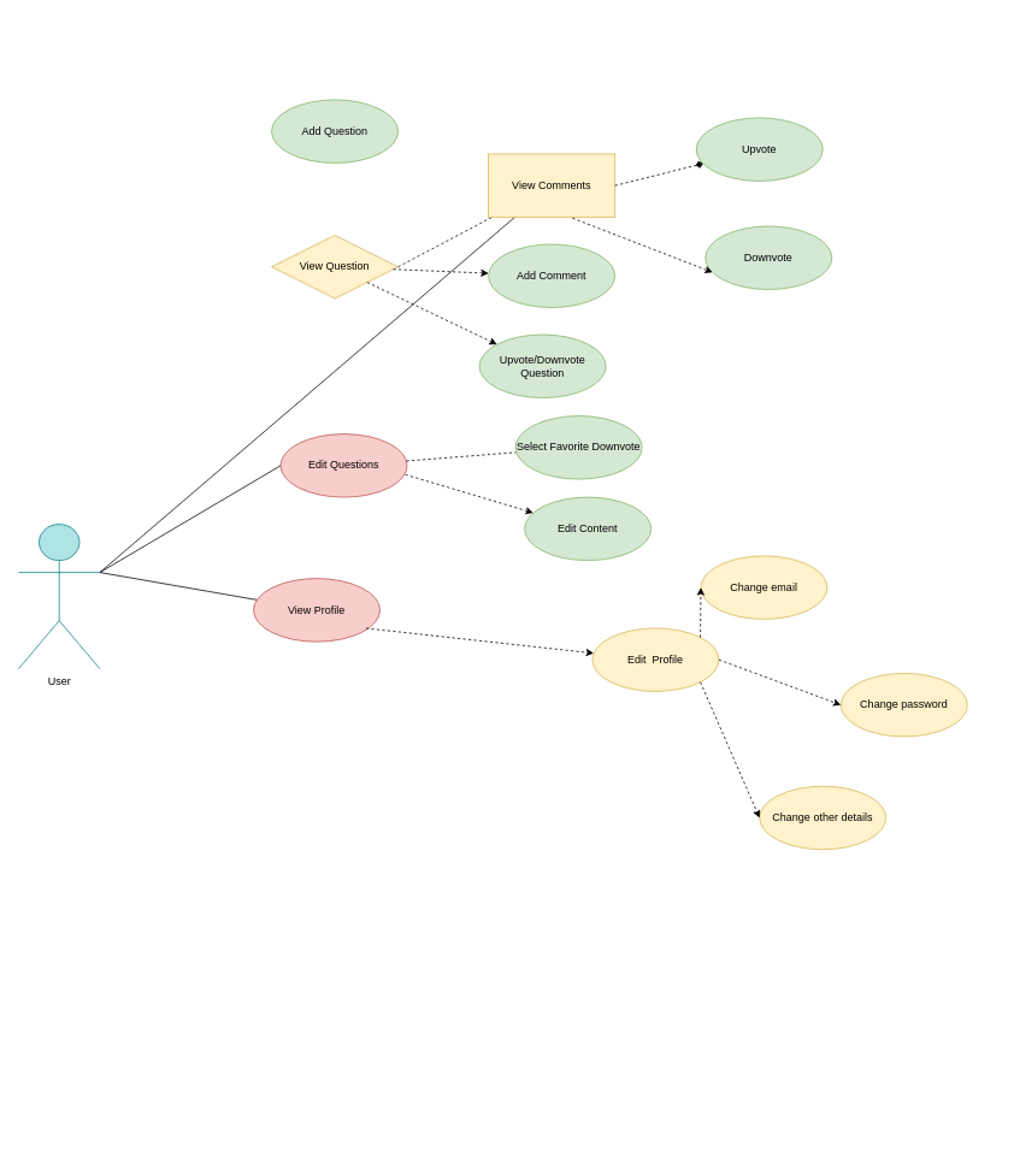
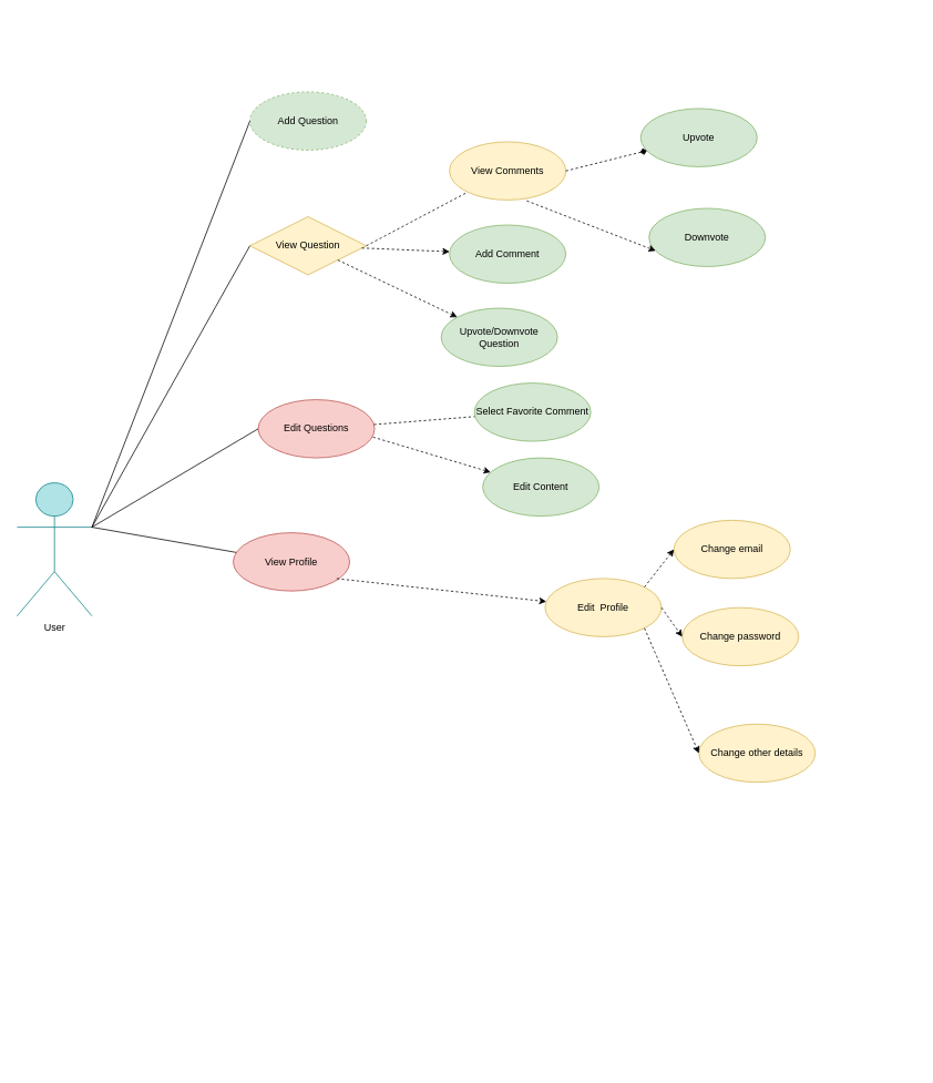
  <mxCell id="0" />
  <mxCell id="1" parent="0" />
  <mxCell id="2" value="User" style="shape=umlActor;verticalLabelPosition=bottom;verticalAlign=top;html=1;fillColor=#b0e3e6;strokeColor=#0e8088;" parent="1" vertex="1"><mxGeometry x="20" y="580" width="90" height="160" as="geometry" /></mxCell>
  <mxCell id="3" value="" style="rounded=0;whiteSpace=wrap;html=1;strokeColor=none;" parent="1" vertex="1"><mxGeometry x="180" y="20" width="920" height="1260" as="geometry" /></mxCell>
- <mxCell id="4" value="Add Question" style="ellipse;whiteSpace=wrap;html=1;fillColor=#d5e8d4;strokeColor=#82b366;" parent="1" vertex="1"><mxGeometry x="300" y="110" width="140" height="70" as="geometry" /></mxCell>
+ <mxCell id="4" value="Add Question" style="ellipse;whiteSpace=wrap;html=1;fillColor=#d5e8d4;strokeColor=#82b366;dashed=1;" parent="1" vertex="1"><mxGeometry x="300" y="110" width="140" height="70" as="geometry" /></mxCell>
  <mxCell id="5" value="View Question" style="rhombus;whiteSpace=wrap;html=1;fillColor=#fff2cc;strokeColor=#d6b656;" parent="1" vertex="1"><mxGeometry x="300" y="260" width="140" height="70" as="geometry" /></mxCell>
  <mxCell id="6" value="" style="endArrow=none;html=1;rounded=0;exitX=1;exitY=0.5;exitDx=0;exitDy=0;dashed=1;" parent="1" source="5" edge="1" target="19"><mxGeometry width="50" height="50" relative="1" as="geometry"><mxPoint x="409.497" y="320.251" as="sourcePoint" /><mxPoint x="510" y="335" as="targetPoint" /></mxGeometry></mxCell>
  <mxCell id="7" value="Edit Questions" style="ellipse;whiteSpace=wrap;html=1;fillColor=#f8cecc;strokeColor=#b85450;" parent="1" vertex="1"><mxGeometry x="310" y="480" width="140" height="70" as="geometry" /></mxCell>
  <mxCell id="8" value="Edit&amp;nbsp; Profile" style="ellipse;whiteSpace=wrap;html=1;fillColor=#fff2cc;strokeColor=#d6b656;" parent="1" vertex="1"><mxGeometry x="655" y="695" width="140" height="70" as="geometry" /></mxCell>
- <mxCell id="9" value="Change email" style="ellipse;whiteSpace=wrap;html=1;fillColor=#fff2cc;strokeColor=#d6b656;" parent="1" vertex="1"><mxGeometry x="775" y="615" width="140" height="70" as="geometry" /></mxCell>
- <mxCell id="10" value="Change password" style="ellipse;whiteSpace=wrap;html=1;fillColor=#fff2cc;strokeColor=#d6b656;" parent="1" vertex="1"><mxGeometry x="930" y="745" width="140" height="70" as="geometry" /></mxCell>
+ <mxCell id="9" value="Change email" style="ellipse;whiteSpace=wrap;html=1;fillColor=#fff2cc;strokeColor=#d6b656;" parent="1" vertex="1"><mxGeometry x="810" y="625" width="140" height="70" as="geometry" /></mxCell>
+ <mxCell id="10" value="Change password" style="ellipse;whiteSpace=wrap;html=1;fillColor=#fff2cc;strokeColor=#d6b656;" parent="1" vertex="1"><mxGeometry x="820" y="730" width="140" height="70" as="geometry" /></mxCell>
  <mxCell id="11" value="Change other details" style="ellipse;whiteSpace=wrap;html=1;fillColor=#fff2cc;strokeColor=#d6b656;" parent="1" vertex="1"><mxGeometry x="840" y="870" width="140" height="70" as="geometry" /></mxCell>
  <mxCell id="12" value="" style="endArrow=classic;html=1;rounded=0;exitX=1;exitY=0;exitDx=0;exitDy=0;dashed=1;entryX=0;entryY=0.5;entryDx=0;entryDy=0;" parent="1" source="8" target="9" edge="1"><mxGeometry width="50" height="50" relative="1" as="geometry"><mxPoint x="399.497" y="875.251" as="sourcePoint" /><mxPoint x="510" y="810" as="targetPoint" /></mxGeometry></mxCell>
  <mxCell id="13" value="" style="endArrow=classic;html=1;rounded=0;dashed=1;exitX=1;exitY=0.5;exitDx=0;exitDy=0;entryX=0;entryY=0.5;entryDx=0;entryDy=0;" parent="1" source="8" target="10" edge="1"><mxGeometry width="50" height="50" relative="1" as="geometry"><mxPoint x="420" y="925" as="sourcePoint" /><mxPoint x="480" y="925" as="targetPoint" /></mxGeometry></mxCell>
  <mxCell id="14" value="" style="endArrow=classic;html=1;rounded=0;exitX=1;exitY=1;exitDx=0;exitDy=0;entryX=0;entryY=0.5;entryDx=0;entryDy=0;dashed=1;" parent="1" source="8" target="11" edge="1"><mxGeometry width="50" height="50" relative="1" as="geometry"><mxPoint x="399.497" y="949.999" as="sourcePoint" /><mxPoint x="510" y="1015.25" as="targetPoint" /></mxGeometry></mxCell>
- <mxCell id="15" value="" style="endArrow=none;html=1;rounded=0;exitX=1;exitY=0.333;exitDx=0;exitDy=0;exitPerimeter=0;" parent="1" source="2" target="19" edge="1"><mxGeometry width="50" height="50" relative="1" as="geometry"><mxPoint x="600" y="700" as="sourcePoint" /><mxPoint x="650" y="650" as="targetPoint" /></mxGeometry></mxCell>
+ <mxCell id="15" value="" style="endArrow=none;html=1;rounded=0;entryX=0;entryY=0.5;entryDx=0;entryDy=0;exitX=1;exitY=0.333;exitDx=0;exitDy=0;exitPerimeter=0;" parent="1" source="2" target="5" edge="1"><mxGeometry width="50" height="50" relative="1" as="geometry"><mxPoint x="600" y="700" as="sourcePoint" /><mxPoint x="650" y="650" as="targetPoint" /></mxGeometry></mxCell>
  <mxCell id="16" value="" style="endArrow=none;html=1;rounded=0;exitX=1;exitY=0.333;exitDx=0;exitDy=0;exitPerimeter=0;entryX=0;entryY=0.5;entryDx=0;entryDy=0;" parent="1" source="2" target="7" edge="1"><mxGeometry width="50" height="50" relative="1" as="geometry"><mxPoint x="600" y="700" as="sourcePoint" /><mxPoint x="650" y="650" as="targetPoint" /></mxGeometry></mxCell>
  <mxCell id="17" value="" style="endArrow=none;html=1;rounded=0;exitX=1;exitY=0.333;exitDx=0;exitDy=0;exitPerimeter=0;" parent="1" source="2" target="32" edge="1"><mxGeometry width="50" height="50" relative="1" as="geometry"><mxPoint x="600" y="700" as="sourcePoint" /><mxPoint x="650" y="650" as="targetPoint" /></mxGeometry></mxCell>
- <mxCell id="19" value="View Comments" style="whiteSpace=wrap;html=1;fillColor=#fff2cc;strokeColor=#d6b656;rounded=0;" parent="1" vertex="1"><mxGeometry x="540" y="170" width="140" height="70" as="geometry" /></mxCell>
+ <mxCell id="18" value="" style="endArrow=none;html=1;rounded=0;exitX=1;exitY=0.333;exitDx=0;exitDy=0;exitPerimeter=0;entryX=0;entryY=0.5;entryDx=0;entryDy=0;" parent="1" source="2" target="4" edge="1"><mxGeometry width="50" height="50" relative="1" as="geometry"><mxPoint x="600" y="500" as="sourcePoint" /><mxPoint x="650" y="450" as="targetPoint" /></mxGeometry></mxCell>
+ <mxCell id="19" value="View Comments" style="ellipse;whiteSpace=wrap;html=1;fillColor=#fff2cc;strokeColor=#d6b656;" parent="1" vertex="1"><mxGeometry x="540" y="170" width="140" height="70" as="geometry" /></mxCell>
  <mxCell id="20" value="Upvote" style="ellipse;whiteSpace=wrap;html=1;fillColor=#d5e8d4;strokeColor=#82b366;" vertex="1" parent="1"><mxGeometry x="770" y="130" width="140" height="70" as="geometry" /></mxCell>
  <mxCell id="21" value="Downvote" style="ellipse;whiteSpace=wrap;html=1;fillColor=#d5e8d4;strokeColor=#82b366;" vertex="1" parent="1"><mxGeometry x="780" y="250" width="140" height="70" as="geometry" /></mxCell>
  <mxCell id="22" value="" style="endArrow=diamond;html=1;rounded=0;exitX=1;exitY=0.5;exitDx=0;exitDy=0;dashed=1;" edge="1" parent="1" source="19" target="20"><mxGeometry width="50" height="50" relative="1" as="geometry"><mxPoint x="660" y="270" as="sourcePoint" /><mxPoint x="760" y="270" as="targetPoint" /></mxGeometry></mxCell>
  <mxCell id="23" value="" style="endArrow=classic;html=1;rounded=0;exitX=0.664;exitY=1.014;exitDx=0;exitDy=0;dashed=1;entryX=0.057;entryY=0.729;entryDx=0;entryDy=0;entryPerimeter=0;exitPerimeter=0;" edge="1" parent="1" source="19" target="21"><mxGeometry width="50" height="50" relative="1" as="geometry"><mxPoint x="620" y="329" as="sourcePoint" /><mxPoint x="720" y="329" as="targetPoint" /></mxGeometry></mxCell>
  <mxCell id="24" value="Add Comment" style="ellipse;whiteSpace=wrap;html=1;fillColor=#d5e8d4;strokeColor=#82b366;" vertex="1" parent="1"><mxGeometry x="540" y="270" width="140" height="70" as="geometry" /></mxCell>
  <mxCell id="25" value="" style="endArrow=classic;html=1;rounded=0;dashed=1;" edge="1" parent="1" source="5" target="24"><mxGeometry width="50" height="50" relative="1" as="geometry"><mxPoint x="450" y="305" as="sourcePoint" /><mxPoint x="571.936" y="240.445" as="targetPoint" /></mxGeometry></mxCell>
  <mxCell id="26" value="" style="endArrow=none;html=1;rounded=0;dashed=1;" edge="1" parent="1" source="7" target="27"><mxGeometry width="50" height="50" relative="1" as="geometry"><mxPoint x="419.815" y="476.207" as="sourcePoint" /><mxPoint x="529.996" y="510.002" as="targetPoint" /></mxGeometry></mxCell>
- <mxCell id="27" value="Select Favorite Downvote" style="ellipse;whiteSpace=wrap;html=1;fillColor=#d5e8d4;strokeColor=#82b366;" vertex="1" parent="1"><mxGeometry x="570" y="460" width="140" height="70" as="geometry" /></mxCell>
+ <mxCell id="27" value="Select Favorite Comment" style="ellipse;whiteSpace=wrap;html=1;fillColor=#d5e8d4;strokeColor=#82b366;" vertex="1" parent="1"><mxGeometry x="570" y="460" width="140" height="70" as="geometry" /></mxCell>
  <mxCell id="28" value="Upvote/Downvote Question" style="ellipse;whiteSpace=wrap;html=1;fillColor=#d5e8d4;strokeColor=#82b366;" vertex="1" parent="1"><mxGeometry x="530" y="370" width="140" height="70" as="geometry" /></mxCell>
  <mxCell id="29" value="" style="endArrow=classic;html=1;rounded=0;dashed=1;" edge="1" parent="1" source="5" target="28"><mxGeometry width="50" height="50" relative="1" as="geometry"><mxPoint x="449.764" y="307.873" as="sourcePoint" /><mxPoint x="550.242" y="312.093" as="targetPoint" /></mxGeometry></mxCell>
  <mxCell id="30" value="Edit Content" style="ellipse;whiteSpace=wrap;html=1;fillColor=#d5e8d4;strokeColor=#82b366;" vertex="1" parent="1"><mxGeometry x="580" y="550" width="140" height="70" as="geometry" /></mxCell>
  <mxCell id="31" value="" style="endArrow=classic;html=1;rounded=0;dashed=1;exitX=0.986;exitY=0.643;exitDx=0;exitDy=0;exitPerimeter=0;" edge="1" parent="1" source="7" target="30"><mxGeometry width="50" height="50" relative="1" as="geometry"><mxPoint x="459.252" y="519.897" as="sourcePoint" /><mxPoint x="580.814" y="510.322" as="targetPoint" /></mxGeometry></mxCell>
  <mxCell id="32" value="View Profile" style="ellipse;whiteSpace=wrap;html=1;fillColor=#f8cecc;strokeColor=#b85450;" vertex="1" parent="1"><mxGeometry x="280" y="640" width="140" height="70" as="geometry" /></mxCell>
  <mxCell id="33" value="" style="endArrow=classic;html=1;rounded=0;exitX=1;exitY=0;exitDx=0;exitDy=0;dashed=1;" edge="1" parent="1" target="8"><mxGeometry width="50" height="50" relative="1" as="geometry"><mxPoint x="404.497" y="695.121" as="sourcePoint" /><mxPoint x="540" y="654.87" as="targetPoint" /></mxGeometry></mxCell>
